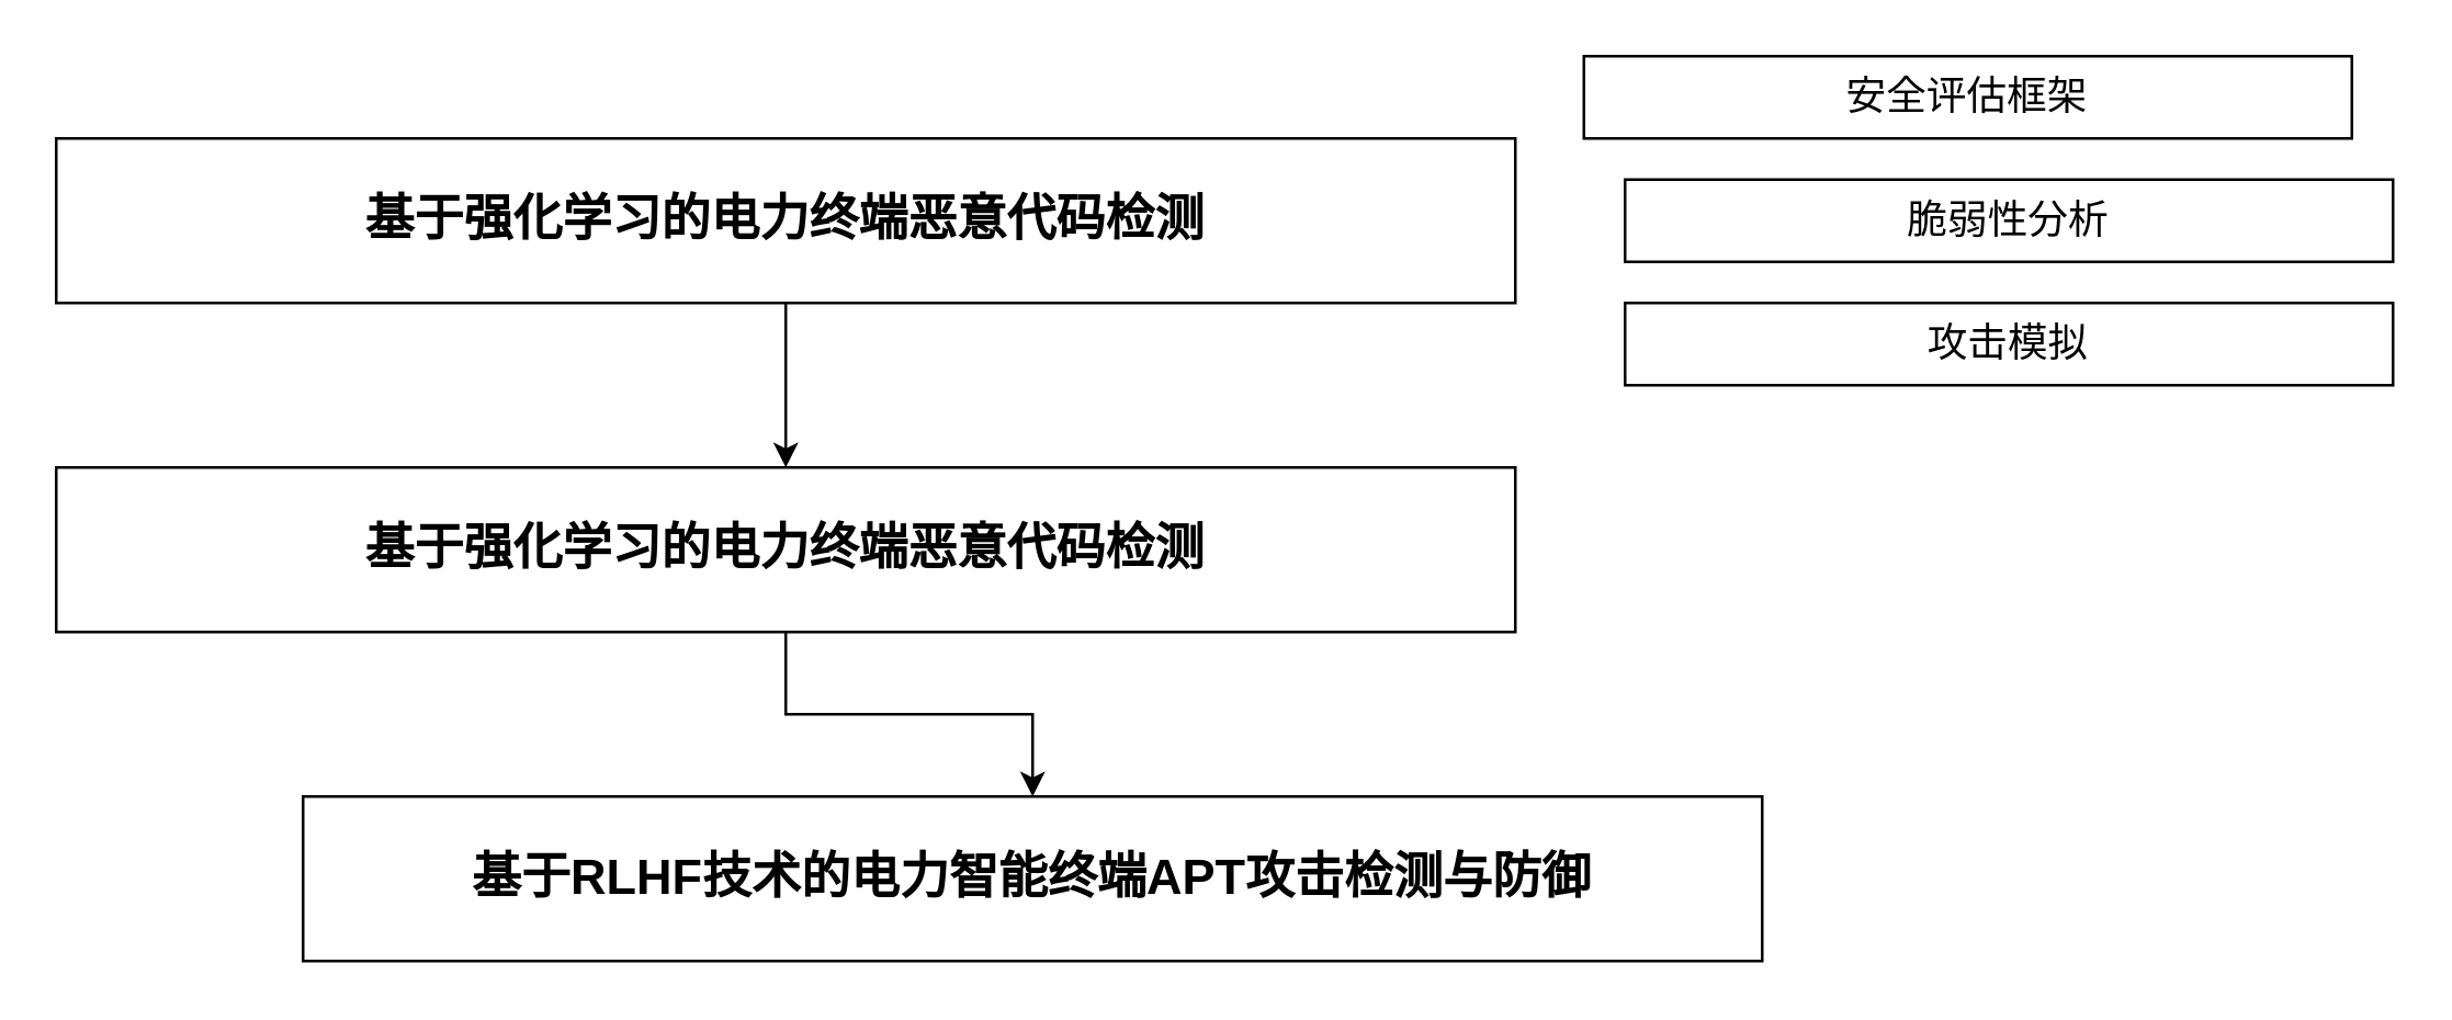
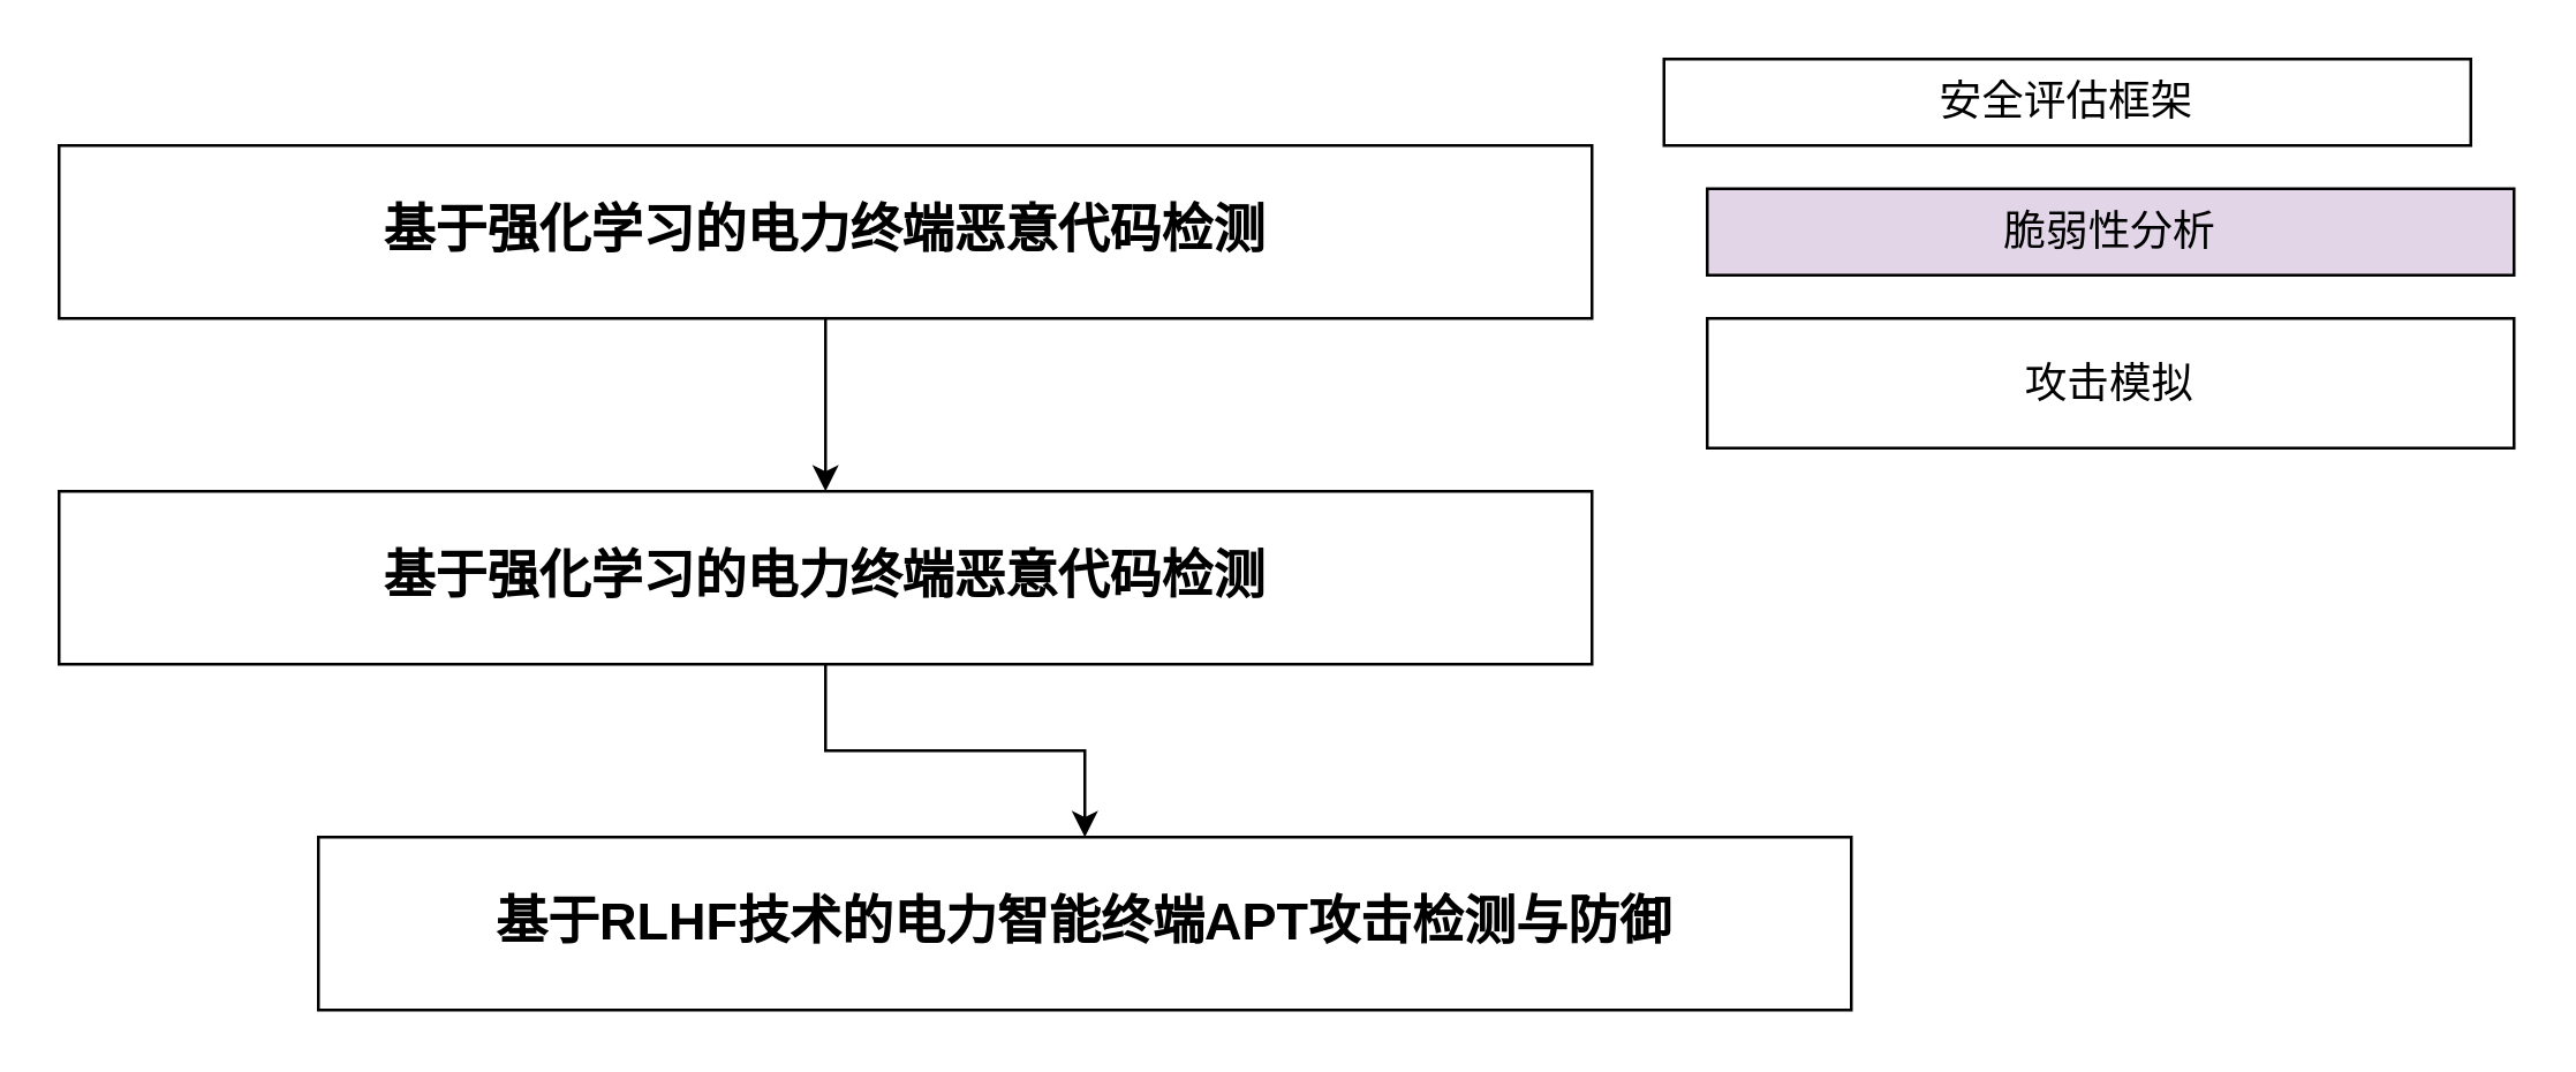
  <mxCell id="0" />
  <mxCell id="1" parent="0" />
  <mxCell id="2" style="edgeStyle=orthogonalEdgeStyle;rounded=0;orthogonalLoop=1;jettySize=auto;html=1;entryX=0.5;entryY=0;entryDx=0;entryDy=0;" parent="1" source="3" target="5" edge="1"><mxGeometry relative="1" as="geometry" /></mxCell>
  <mxCell id="3" value="&lt;h2&gt;基于强化学习的电力终端恶意代码检测&lt;span lang=&quot;EN-US&quot;&gt;&lt;/span&gt;&lt;/h2&gt;" style="rounded=0;whiteSpace=wrap;html=1;" parent="1" vertex="1"><mxGeometry x="20" y="50" width="532" height="60" as="geometry" /></mxCell>
  <mxCell id="4" style="edgeStyle=orthogonalEdgeStyle;rounded=0;orthogonalLoop=1;jettySize=auto;html=1;entryX=0.5;entryY=0;entryDx=0;entryDy=0;" parent="1" source="5" target="6" edge="1"><mxGeometry relative="1" as="geometry" /></mxCell>
  <mxCell id="5" value="&lt;h2&gt;基于强化学习的电力终端恶意代码检测&lt;span lang=&quot;EN-US&quot;&gt;&lt;/span&gt;&lt;/h2&gt;" style="rounded=0;whiteSpace=wrap;html=1;" parent="1" vertex="1"><mxGeometry x="20" y="170" width="532" height="60" as="geometry" /></mxCell>
  <mxCell id="6" value="&lt;h2&gt;基于&lt;span lang=&quot;EN-US&quot;&gt;RLHF&lt;/span&gt;技术的电力智能终端&lt;span lang=&quot;EN-US&quot;&gt;APT&lt;/span&gt;攻击检测与防御&lt;span lang=&quot;EN-US&quot;&gt;&lt;/span&gt;&lt;/h2&gt;" style="rounded=0;whiteSpace=wrap;html=1;" parent="1" vertex="1"><mxGeometry x="110" y="290" width="532" height="60" as="geometry" /></mxCell>
  <mxCell id="7" value="&lt;span style=&quot;font-size:11.0pt;mso-bidi-font-size:12.0pt;&lt;br/&gt;line-height:150%;font-family:等线;mso-ascii-theme-font:minor-latin;mso-fareast-theme-font:&lt;br/&gt;minor-fareast;mso-hansi-theme-font:minor-latin;mso-bidi-font-family:&amp;quot;Times New Roman&amp;quot;;&lt;br/&gt;mso-bidi-theme-font:minor-bidi;mso-ansi-language:EN-US;mso-fareast-language:&lt;br/&gt;ZH-CN;mso-bidi-language:AR-SA&quot;&gt;安全评估框架&lt;/span&gt;" style="rounded=0;whiteSpace=wrap;html=1;" vertex="1" parent="1"><mxGeometry x="577" y="20" width="280" height="30" as="geometry" /></mxCell>
- <mxCell id="8" value="&lt;span style=&quot;font-size:11.0pt;mso-bidi-font-size:12.0pt;&lt;br/&gt;line-height:150%;font-family:等线;mso-ascii-theme-font:minor-latin;mso-fareast-theme-font:&lt;br/&gt;minor-fareast;mso-hansi-theme-font:minor-latin;mso-bidi-font-family:&amp;quot;Times New Roman&amp;quot;;&lt;br/&gt;mso-bidi-theme-font:minor-bidi;mso-ansi-language:EN-US;mso-fareast-language:&lt;br/&gt;ZH-CN;mso-bidi-language:AR-SA&quot;&gt;脆弱性分析&lt;/span&gt;" style="rounded=0;whiteSpace=wrap;html=1;" vertex="1" parent="1"><mxGeometry x="592" y="65" width="280" height="30" as="geometry" /></mxCell>
- <mxCell id="9" value="&lt;span style=&quot;font-size:11.0pt;mso-bidi-font-size:12.0pt;&lt;br/&gt;line-height:150%;font-family:等线;mso-ascii-theme-font:minor-latin;mso-fareast-theme-font:&lt;br/&gt;minor-fareast;mso-hansi-theme-font:minor-latin;mso-bidi-font-family:&amp;quot;Times New Roman&amp;quot;;&lt;br/&gt;mso-bidi-theme-font:minor-bidi;mso-ansi-language:EN-US;mso-fareast-language:&lt;br/&gt;ZH-CN;mso-bidi-language:AR-SA&quot;&gt;攻击模拟&lt;/span&gt;" style="rounded=0;whiteSpace=wrap;html=1;" vertex="1" parent="1"><mxGeometry x="592" y="110" width="280" height="30" as="geometry" /></mxCell>
+ <mxCell id="8" value="&lt;span style=&quot;font-size:11.0pt;mso-bidi-font-size:12.0pt;&lt;br/&gt;line-height:150%;font-family:等线;mso-ascii-theme-font:minor-latin;mso-fareast-theme-font:&lt;br/&gt;minor-fareast;mso-hansi-theme-font:minor-latin;mso-bidi-font-family:&amp;quot;Times New Roman&amp;quot;;&lt;br/&gt;mso-bidi-theme-font:minor-bidi;mso-ansi-language:EN-US;mso-fareast-language:&lt;br/&gt;ZH-CN;mso-bidi-language:AR-SA&quot;&gt;脆弱性分析&lt;/span&gt;" style="rounded=0;whiteSpace=wrap;html=1;fillColor=#e1d5e7;" vertex="1" parent="1"><mxGeometry x="592" y="65" width="280" height="30" as="geometry" /></mxCell>
+ <mxCell id="9" value="&lt;span style=&quot;font-size:11.0pt;mso-bidi-font-size:12.0pt;&lt;br/&gt;line-height:150%;font-family:等线;mso-ascii-theme-font:minor-latin;mso-fareast-theme-font:&lt;br/&gt;minor-fareast;mso-hansi-theme-font:minor-latin;mso-bidi-font-family:&amp;quot;Times New Roman&amp;quot;;&lt;br/&gt;mso-bidi-theme-font:minor-bidi;mso-ansi-language:EN-US;mso-fareast-language:&lt;br/&gt;ZH-CN;mso-bidi-language:AR-SA&quot;&gt;攻击模拟&lt;/span&gt;" style="rounded=0;whiteSpace=wrap;html=1;" vertex="1" parent="1"><mxGeometry x="592" y="110" width="280" height="45" as="geometry" /></mxCell>
